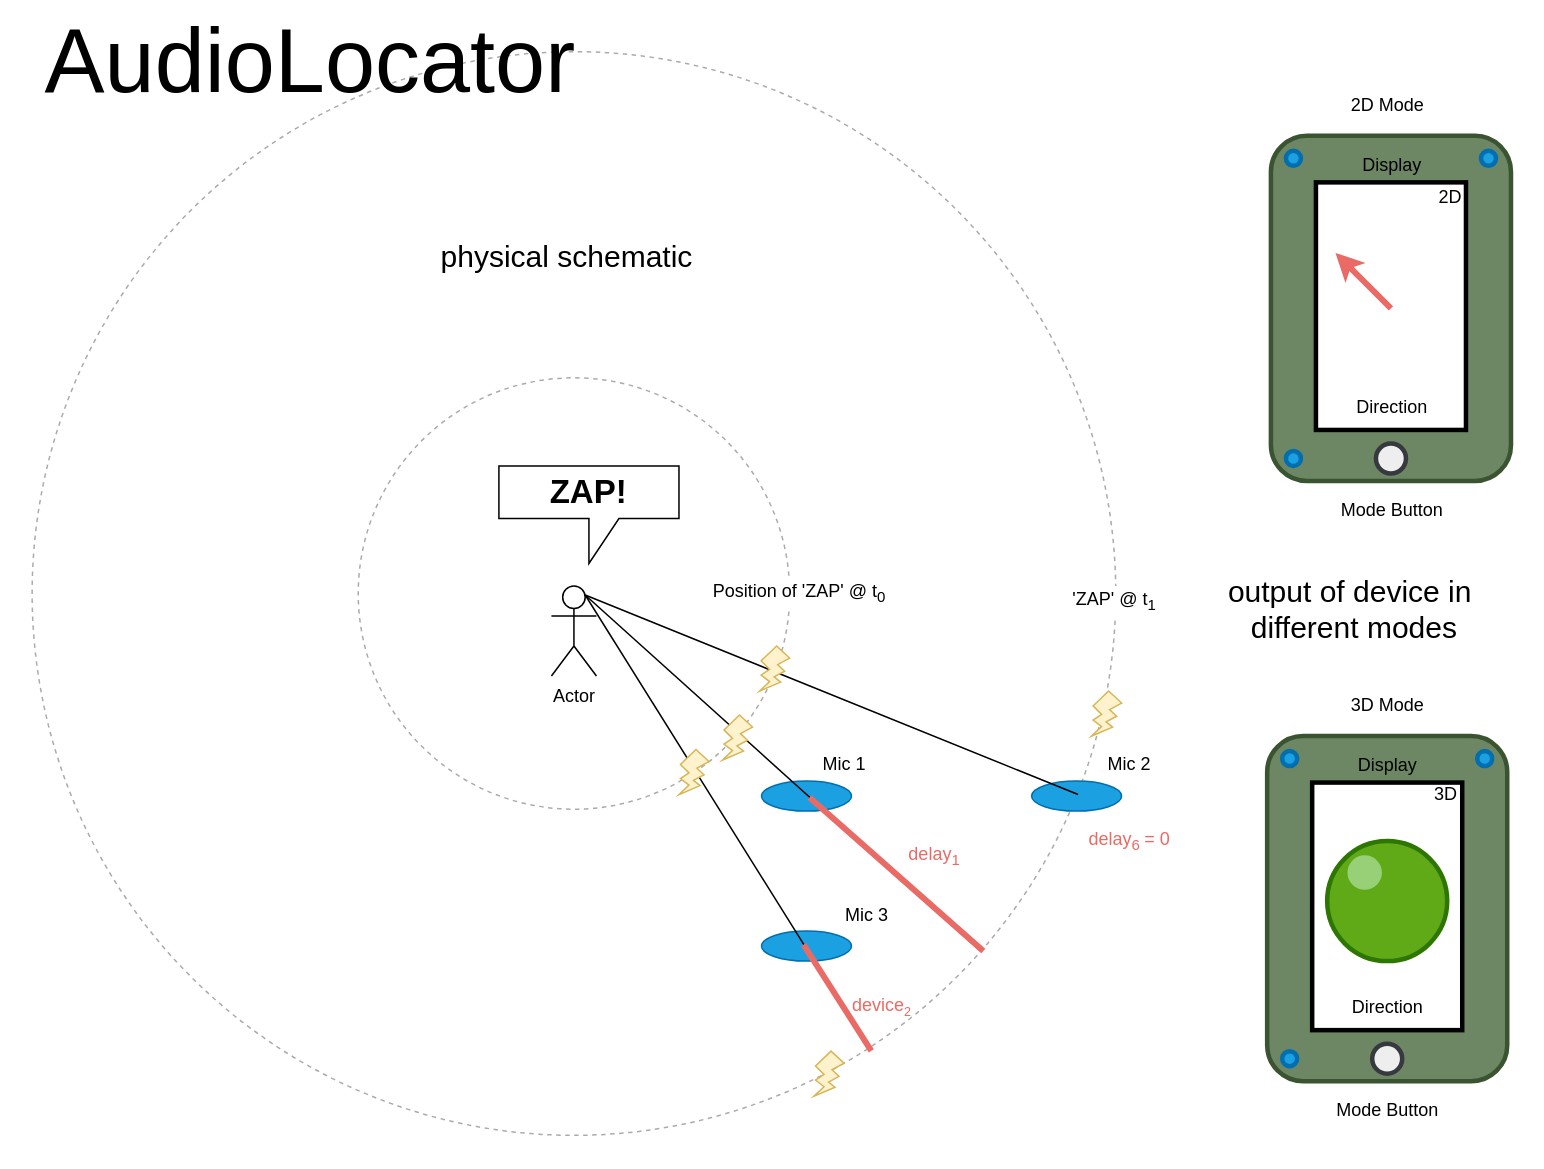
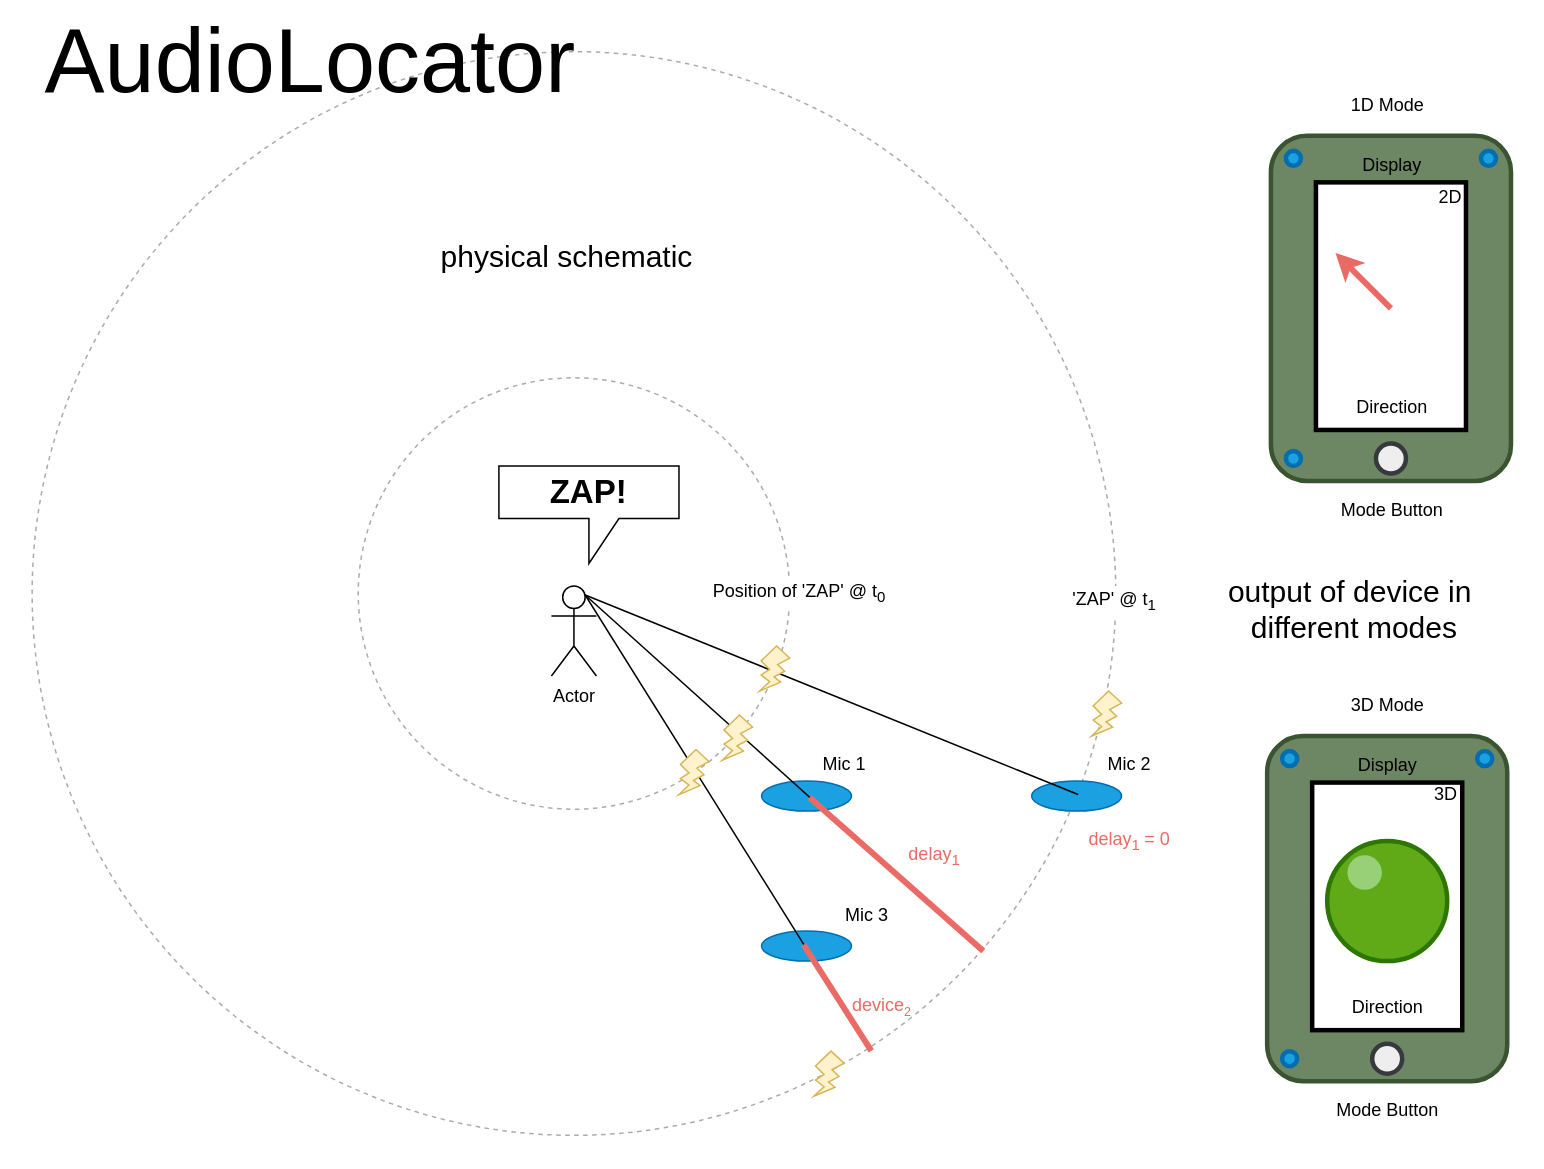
  <mxCell id="0" />
  <mxCell id="1" parent="0" />
  <mxCell id="2" value="" style="rounded=1;whiteSpace=wrap;html=1;strokeColor=#3A5431;strokeWidth=3;fillColor=#6d8764;fontColor=#ffffff;" vertex="1" parent="1"><mxGeometry x="846.5" y="90" width="160" height="230" as="geometry" /></mxCell>
  <mxCell id="3" value="" style="ellipse;whiteSpace=wrap;html=1;aspect=fixed;fillColor=none;dashed=1;strokeColor=#ABABAB;" vertex="1" parent="1"><mxGeometry x="238.25" y="251.25" width="287.5" height="287.5" as="geometry" /></mxCell>
  <mxCell id="4" value="" style="ellipse;whiteSpace=wrap;html=1;aspect=fixed;fillColor=none;dashed=1;strokeColor=#ABABAB;" vertex="1" parent="1"><mxGeometry x="20.91" y="33.9" width="722.19" height="722.19" as="geometry" /></mxCell>
  <mxCell id="5" value="" style="ellipse;whiteSpace=wrap;html=1;fillColor=#1ba1e2;strokeColor=#006EAF;fontColor=#ffffff;" vertex="1" parent="1"><mxGeometry x="507" y="520" width="60" height="20" as="geometry" /></mxCell>
  <mxCell id="6" value="" style="ellipse;whiteSpace=wrap;html=1;fillColor=#1ba1e2;strokeColor=#006EAF;fontColor=#ffffff;" vertex="1" parent="1"><mxGeometry x="687" y="520" width="60" height="20" as="geometry" /></mxCell>
  <mxCell id="7" value="" style="ellipse;whiteSpace=wrap;html=1;fillColor=#1ba1e2;strokeColor=#006EAF;fontColor=#ffffff;" vertex="1" parent="1"><mxGeometry x="507" y="620" width="60" height="20" as="geometry" /></mxCell>
  <mxCell id="8" value="Actor" style="shape=umlActor;verticalLabelPosition=bottom;verticalAlign=top;html=1;outlineConnect=0;" vertex="1" parent="1"><mxGeometry x="367" y="390" width="30" height="60" as="geometry" /></mxCell>
  <mxCell id="9" value="" style="endArrow=none;html=1;entryX=0.75;entryY=0.1;entryDx=0;entryDy=0;entryPerimeter=0;exitX=0.874;exitY=0.829;exitDx=0;exitDy=0;exitPerimeter=0;" edge="1" parent="1" source="4" target="8"><mxGeometry width="50" height="50" relative="1" as="geometry"><mxPoint x="577" y="700" as="sourcePoint" /><mxPoint x="627" y="650" as="targetPoint" /></mxGeometry></mxCell>
  <mxCell id="10" value="" style="endArrow=none;html=1;entryX=0.75;entryY=0.1;entryDx=0;entryDy=0;entryPerimeter=0;exitX=0.517;exitY=0.45;exitDx=0;exitDy=0;exitPerimeter=0;" edge="1" parent="1" source="6" target="8"><mxGeometry width="50" height="50" relative="1" as="geometry"><mxPoint x="600.5" y="514" as="sourcePoint" /><mxPoint x="453" y="380" as="targetPoint" /></mxGeometry></mxCell>
  <mxCell id="11" value="" style="endArrow=none;html=1;entryX=0.75;entryY=0.1;entryDx=0;entryDy=0;entryPerimeter=0;exitX=0.771;exitY=0.918;exitDx=0;exitDy=0;exitPerimeter=0;" edge="1" parent="1" source="4" target="8"><mxGeometry width="50" height="50" relative="1" as="geometry"><mxPoint x="725.52" y="520" as="sourcePoint" /><mxPoint x="397" y="387" as="targetPoint" /></mxGeometry></mxCell>
  <mxCell id="12" value="" style="verticalLabelPosition=bottom;verticalAlign=top;html=1;shape=mxgraph.basic.flash;fillColor=#fff2cc;strokeColor=#d6b656;" vertex="1" parent="1"><mxGeometry x="505.75" y="430" width="20" height="30" as="geometry" /></mxCell>
  <mxCell id="13" value="" style="verticalLabelPosition=bottom;verticalAlign=top;html=1;shape=mxgraph.basic.flash;fillColor=#fff2cc;strokeColor=#d6b656;" vertex="1" parent="1"><mxGeometry x="481" y="476" width="20" height="30" as="geometry" /></mxCell>
  <mxCell id="14" value="" style="verticalLabelPosition=bottom;verticalAlign=top;html=1;shape=mxgraph.basic.flash;fillColor=#fff2cc;strokeColor=#d6b656;" vertex="1" parent="1"><mxGeometry x="452" y="499" width="20" height="30" as="geometry" /></mxCell>
  <mxCell id="15" value="" style="endArrow=none;html=1;strokeWidth=4;exitX=0.875;exitY=0.83;exitDx=0;exitDy=0;exitPerimeter=0;strokeColor=#EA6B66;" edge="1" parent="1"><mxGeometry width="50" height="50" relative="1" as="geometry"><mxPoint x="654.826" y="633.318" as="sourcePoint" /><mxPoint x="539" y="531" as="targetPoint" /></mxGeometry></mxCell>
  <mxCell id="16" value="Position of 'ZAP' @ t&lt;sub&gt;0&lt;/sub&gt;" style="text;html=1;align=center;verticalAlign=middle;resizable=0;points=[];autosize=1;strokeColor=none;fillColor=#ffffff;" vertex="1" parent="1"><mxGeometry x="467" y="385" width="130" height="20" as="geometry" /></mxCell>
  <mxCell id="17" value="'ZAP' @ t&lt;sub&gt;1&lt;/sub&gt;" style="text;html=1;align=center;verticalAlign=middle;resizable=0;points=[];autosize=1;strokeColor=none;fillColor=#ffffff;" vertex="1" parent="1"><mxGeometry x="707" y="390" width="70" height="20" as="geometry" /></mxCell>
  <mxCell id="18" value="" style="endArrow=none;html=1;strokeWidth=4;exitX=0.773;exitY=0.922;exitDx=0;exitDy=0;exitPerimeter=0;strokeColor=#EA6B66;" edge="1" parent="1"><mxGeometry width="50" height="50" relative="1" as="geometry"><mxPoint x="580.163" y="699.759" as="sourcePoint" /><mxPoint x="535" y="629" as="targetPoint" /></mxGeometry></mxCell>
  <mxCell id="19" value="" style="verticalLabelPosition=bottom;verticalAlign=top;html=1;shape=mxgraph.basic.flash;fillColor=#fff2cc;strokeColor=#d6b656;" vertex="1" parent="1"><mxGeometry x="727" y="460" width="20" height="30" as="geometry" /></mxCell>
  <mxCell id="20" value="" style="verticalLabelPosition=bottom;verticalAlign=top;html=1;shape=mxgraph.basic.flash;fillColor=#fff2cc;strokeColor=#d6b656;" vertex="1" parent="1"><mxGeometry x="542" y="700" width="20" height="30" as="geometry" /></mxCell>
  <mxCell id="21" value="&lt;font color=&quot;#ea6b66&quot;&gt;delay&lt;sub&gt;1&lt;/sub&gt;&lt;/font&gt;" style="text;html=1;align=center;verticalAlign=middle;resizable=0;points=[];autosize=1;strokeColor=none;" vertex="1" parent="1"><mxGeometry x="597" y="560" width="50" height="20" as="geometry" /></mxCell>
  <mxCell id="22" value="&lt;font color=&quot;#ea6b66&quot;&gt;device&lt;span style=&quot;font-size: 10px&quot;&gt;&lt;sub&gt;2&lt;/sub&gt;&lt;/span&gt;&lt;/font&gt;" style="text;html=1;align=center;verticalAlign=middle;resizable=0;points=[];autosize=1;" vertex="1" parent="1"><mxGeometry x="562" y="660" width="50" height="20" as="geometry" /></mxCell>
- <mxCell id="23" value="&lt;font color=&quot;#ea6b66&quot;&gt;delay&lt;sub&gt;6 &lt;/sub&gt;= 0&lt;/font&gt;" style="text;html=1;align=center;verticalAlign=middle;resizable=0;points=[];autosize=1;strokeColor=none;" vertex="1" parent="1"><mxGeometry x="717" y="550" width="70" height="20" as="geometry" /></mxCell>
+ <mxCell id="23" value="&lt;font color=&quot;#ea6b66&quot;&gt;delay&lt;sub&gt;1 &lt;/sub&gt;= 0&lt;/font&gt;" style="text;html=1;align=center;verticalAlign=middle;resizable=0;points=[];autosize=1;strokeColor=none;" vertex="1" parent="1"><mxGeometry x="717" y="550" width="70" height="20" as="geometry" /></mxCell>
  <mxCell id="24" value="&lt;font style=&quot;font-size: 22px&quot;&gt;&lt;b&gt;ZAP!&lt;/b&gt;&lt;/font&gt;" style="shape=callout;whiteSpace=wrap;html=1;perimeter=calloutPerimeter;strokeColor=#000000;fillColor=none;" vertex="1" parent="1"><mxGeometry x="332" y="310" width="120" height="65" as="geometry" /></mxCell>
  <mxCell id="25" value="Mic 1" style="text;html=1;align=center;verticalAlign=middle;resizable=0;points=[];autosize=1;strokeColor=none;" vertex="1" parent="1"><mxGeometry x="542" y="499" width="40" height="20" as="geometry" /></mxCell>
  <mxCell id="26" value="Mic 2" style="text;html=1;align=center;verticalAlign=middle;resizable=0;points=[];autosize=1;strokeColor=none;" vertex="1" parent="1"><mxGeometry x="732" y="499" width="40" height="20" as="geometry" /></mxCell>
  <mxCell id="27" value="Mic 3" style="text;html=1;align=center;verticalAlign=middle;resizable=0;points=[];autosize=1;strokeColor=none;" vertex="1" parent="1"><mxGeometry x="557" y="600" width="40" height="20" as="geometry" /></mxCell>
  <mxCell id="28" value="" style="rounded=0;whiteSpace=wrap;html=1;strokeWidth=3;" vertex="1" parent="1"><mxGeometry x="876.5" y="121" width="100" height="165" as="geometry" /></mxCell>
  <mxCell id="29" value="" style="endArrow=classic;html=1;strokeColor=#EA6B66;strokeWidth=4;entryX=0.13;entryY=0.285;entryDx=0;entryDy=0;entryPerimeter=0;" edge="1" parent="1" target="28"><mxGeometry width="50" height="50" relative="1" as="geometry"><mxPoint x="926.5" y="205" as="sourcePoint" /><mxPoint x="976.5" y="155" as="targetPoint" /></mxGeometry></mxCell>
  <mxCell id="30" value="Direction" style="text;html=1;align=center;verticalAlign=middle;resizable=0;points=[];autosize=1;strokeColor=none;" vertex="1" parent="1"><mxGeometry x="896.5" y="261" width="60" height="20" as="geometry" /></mxCell>
  <mxCell id="31" value="" style="ellipse;whiteSpace=wrap;html=1;strokeColor=#006EAF;strokeWidth=3;fillColor=#1ba1e2;fontColor=#ffffff;" vertex="1" parent="1"><mxGeometry x="856.5" y="100" width="10" height="10" as="geometry" /></mxCell>
  <mxCell id="32" value="" style="ellipse;whiteSpace=wrap;html=1;strokeColor=#006EAF;strokeWidth=3;fillColor=#1ba1e2;fontColor=#ffffff;" vertex="1" parent="1"><mxGeometry x="856.5" y="300" width="10" height="10" as="geometry" /></mxCell>
  <mxCell id="33" value="" style="ellipse;whiteSpace=wrap;html=1;strokeColor=#006EAF;strokeWidth=3;fillColor=#1ba1e2;fontColor=#ffffff;" vertex="1" parent="1"><mxGeometry x="986.5" y="100" width="10" height="10" as="geometry" /></mxCell>
- <mxCell id="34" value="2D Mode" style="text;html=1;align=center;verticalAlign=middle;resizable=0;points=[];autosize=1;strokeColor=none;" vertex="1" parent="1"><mxGeometry x="894" y="60" width="60" height="20" as="geometry" /></mxCell>
+ <mxCell id="34" value="1D Mode" style="text;html=1;align=center;verticalAlign=middle;resizable=0;points=[];autosize=1;strokeColor=none;" vertex="1" parent="1"><mxGeometry x="894" y="60" width="60" height="20" as="geometry" /></mxCell>
  <mxCell id="35" value="Display" style="text;html=1;align=center;verticalAlign=middle;resizable=0;points=[];autosize=1;strokeColor=none;" vertex="1" parent="1"><mxGeometry x="896.5" y="100" width="60" height="20" as="geometry" /></mxCell>
  <mxCell id="36" value="" style="rounded=1;whiteSpace=wrap;html=1;strokeColor=#3A5431;strokeWidth=3;fillColor=#6d8764;fontColor=#ffffff;" vertex="1" parent="1"><mxGeometry x="844" y="490" width="160" height="230" as="geometry" /></mxCell>
  <mxCell id="37" value="" style="rounded=0;whiteSpace=wrap;html=1;strokeWidth=3;" vertex="1" parent="1"><mxGeometry x="874" y="521" width="100" height="165" as="geometry" /></mxCell>
  <mxCell id="38" value="Direction" style="text;html=1;align=center;verticalAlign=middle;resizable=0;points=[];autosize=1;strokeColor=none;" vertex="1" parent="1"><mxGeometry x="894" y="661" width="60" height="20" as="geometry" /></mxCell>
  <mxCell id="39" value="" style="ellipse;whiteSpace=wrap;html=1;strokeColor=#006EAF;strokeWidth=3;fillColor=#1ba1e2;fontColor=#ffffff;" vertex="1" parent="1"><mxGeometry x="854" y="500" width="10" height="10" as="geometry" /></mxCell>
  <mxCell id="40" value="" style="ellipse;whiteSpace=wrap;html=1;strokeColor=#006EAF;strokeWidth=3;fillColor=#1ba1e2;fontColor=#ffffff;" vertex="1" parent="1"><mxGeometry x="854" y="700" width="10" height="10" as="geometry" /></mxCell>
  <mxCell id="41" value="" style="ellipse;whiteSpace=wrap;html=1;strokeColor=#006EAF;strokeWidth=3;fillColor=#1ba1e2;fontColor=#ffffff;" vertex="1" parent="1"><mxGeometry x="984" y="500" width="10" height="10" as="geometry" /></mxCell>
  <mxCell id="42" value="Display" style="text;html=1;align=center;verticalAlign=middle;resizable=0;points=[];autosize=1;strokeColor=none;" vertex="1" parent="1"><mxGeometry x="894" y="500" width="60" height="20" as="geometry" /></mxCell>
  <mxCell id="43" value="" style="ellipse;whiteSpace=wrap;html=1;aspect=fixed;strokeColor=#2D7600;strokeWidth=3;fillColor=#60a917;fontColor=#ffffff;" vertex="1" parent="1"><mxGeometry x="884" y="560" width="80" height="80" as="geometry" /></mxCell>
  <mxCell id="44" value="" style="ellipse;whiteSpace=wrap;html=1;aspect=fixed;strokeWidth=3;fontColor=#ffffff;fillColor=#97D077;strokeColor=#97D077;" vertex="1" parent="1"><mxGeometry x="899" y="571" width="20" height="20" as="geometry" /></mxCell>
  <mxCell id="45" value="2D" style="text;html=1;align=right;verticalAlign=middle;resizable=0;points=[];autosize=1;strokeColor=none;" vertex="1" parent="1"><mxGeometry x="944.5" y="121" width="30" height="20" as="geometry" /></mxCell>
  <mxCell id="46" value="3D" style="text;html=1;align=right;verticalAlign=middle;resizable=0;points=[];autosize=1;strokeColor=none;" vertex="1" parent="1"><mxGeometry x="942" y="518.75" width="30" height="20" as="geometry" /></mxCell>
  <mxCell id="47" value="" style="ellipse;whiteSpace=wrap;html=1;aspect=fixed;strokeColor=#36393d;strokeWidth=3;fillColor=#eeeeee;" vertex="1" parent="1"><mxGeometry x="916.5" y="295" width="20" height="20" as="geometry" /></mxCell>
  <mxCell id="48" value="" style="ellipse;whiteSpace=wrap;html=1;aspect=fixed;strokeColor=#36393d;strokeWidth=3;fillColor=#eeeeee;" vertex="1" parent="1"><mxGeometry x="914" y="695" width="20" height="20" as="geometry" /></mxCell>
  <mxCell id="49" value="Mode Button" style="text;html=1;align=center;verticalAlign=middle;resizable=0;points=[];autosize=1;strokeColor=none;" vertex="1" parent="1"><mxGeometry x="884" y="730" width="80" height="20" as="geometry" /></mxCell>
  <mxCell id="50" value="Mode Button" style="text;html=1;align=center;verticalAlign=middle;resizable=0;points=[];autosize=1;strokeColor=none;" vertex="1" parent="1"><mxGeometry x="886.5" y="330" width="80" height="20" as="geometry" /></mxCell>
  <mxCell id="51" value="&lt;font style=&quot;font-size: 60px&quot;&gt;AudioLocator&lt;/font&gt;" style="text;html=1;align=center;verticalAlign=middle;resizable=0;points=[];autosize=1;strokeColor=none;" vertex="1" parent="1"><mxGeometry x="20.91" y="20" width="370" height="40" as="geometry" /></mxCell>
  <mxCell id="52" value="3D Mode" style="text;html=1;align=center;verticalAlign=middle;resizable=0;points=[];autosize=1;strokeColor=none;" vertex="1" parent="1"><mxGeometry x="894" y="460" width="60" height="20" as="geometry" /></mxCell>
  <mxCell id="53" value="&lt;font style=&quot;font-size: 20px&quot;&gt;physical schematic&lt;/font&gt;" style="text;html=1;align=center;verticalAlign=middle;resizable=0;points=[];autosize=1;strokeColor=none;" vertex="1" parent="1"><mxGeometry x="287" y="160" width="180" height="20" as="geometry" /></mxCell>
  <mxCell id="54" value="&lt;span style=&quot;font-size: 20px&quot;&gt;output of device in&lt;br&gt;&amp;nbsp;different modes&lt;br&gt;&lt;/span&gt;" style="text;html=1;align=center;verticalAlign=middle;resizable=0;points=[];autosize=1;strokeColor=none;" vertex="1" parent="1"><mxGeometry x="809" y="385" width="180" height="40" as="geometry" /></mxCell>
